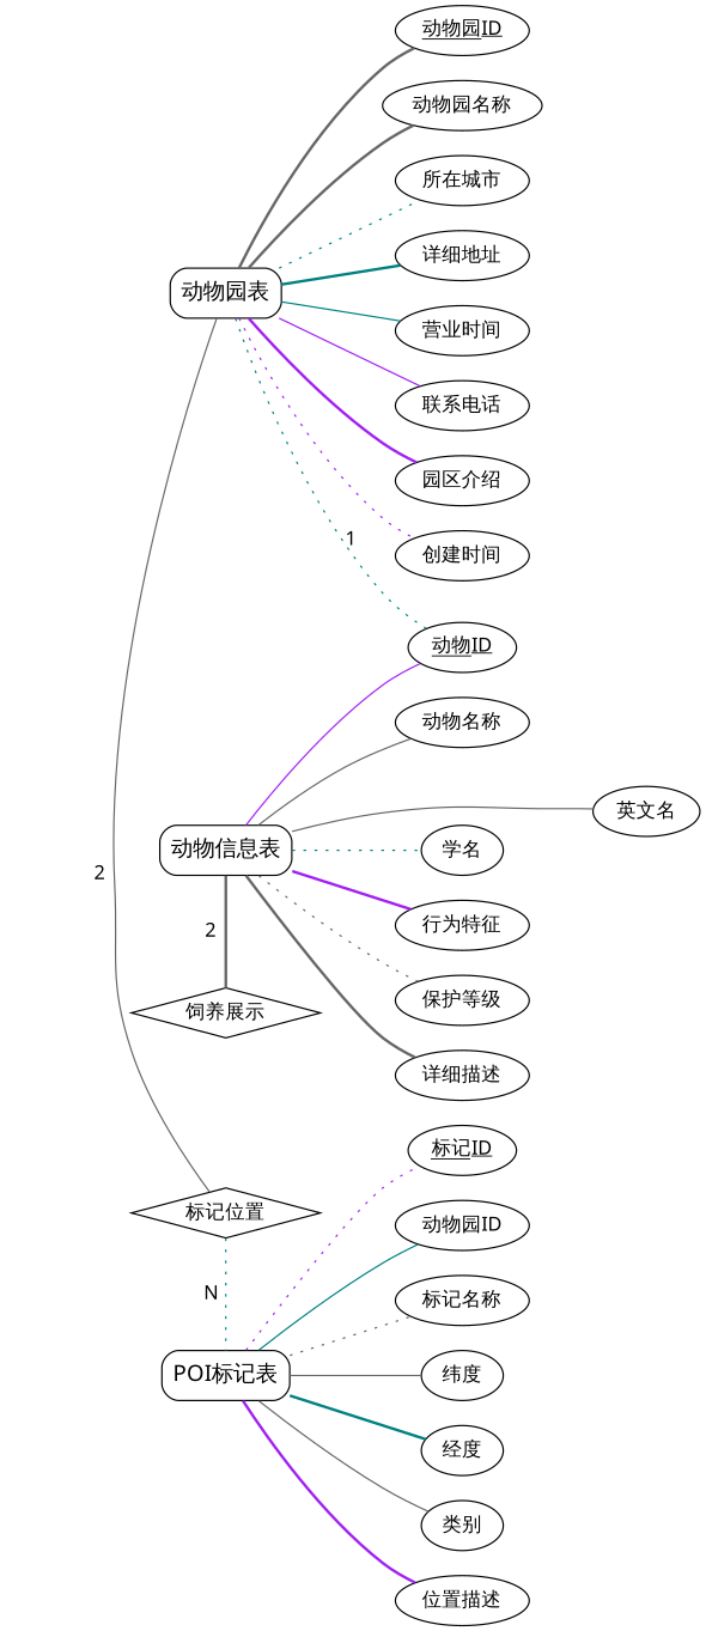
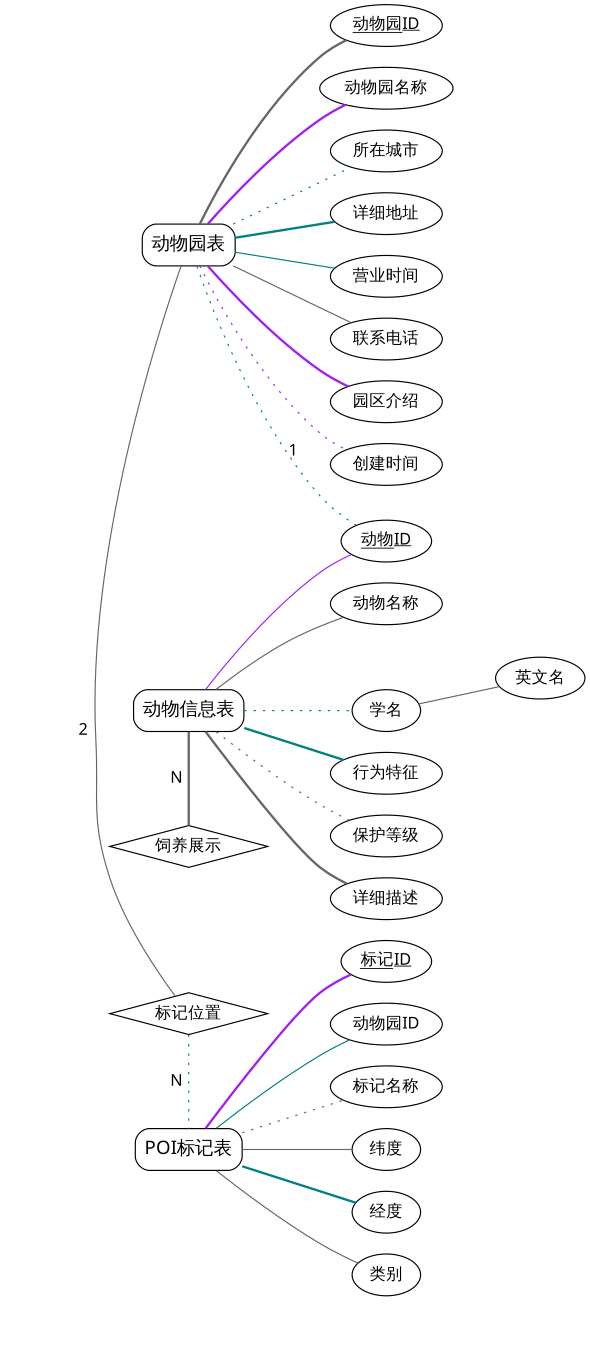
  digraph {
    rankdir=LR
    splines=spline
    node [fillcolor=white fontname="Microsoft YaHei" fontsize=14 shape=ellipse style=filled]
    edge [color=gray40 dir=none fontname="Microsoft YaHei" fontsize=14 style=bold]
    n1 [fontsize=16 label="动物园表" shape=box style="rounded,filled"]
    n2 [label=<<u>动物园ID</u>>]
    n3 [label="动物园名称"]
    n4 [label="所在城市"]
    n5 [label="详细地址"]
    n6 [label="营业时间"]
    n7 [label="联系电话"]
    n8 [label="园区介绍"]
    n9 [label="创建时间"]
    n10 [label="标记位置" shape=diamond]
    n11 [label=<<u>动物ID</u>>]
    n12 [fontsize=16 label="POI标记表" shape=box style="rounded,filled"]
    n13 [label="饲养展示" shape=diamond]
    n14 [fontsize=16 label="动物信息表" shape=box style="rounded,filled"]
    n15 [label=<<u>标记ID</u>>]
    n16 [label="动物园ID"]
    n17 [label="标记名称"]
    n18 [label="纬度"]
    n19 [label="经度"]
    n20 [label="类别"]
-   n21 [label="位置描述"]
    n22 [label="动物名称"]
    n23 [label="英文名"]
    n24 [label="学名"]
    n25 [label="行为特征"]
    n26 [label="保护等级"]
    n27 [label="详细描述"]
    n1 -> n2
-   n1 -> n3
+   n1 -> n3 [color=purple]
    n1 -> n4 [color=teal style=dotted]
    n1 -> n5 [color=teal]
    n1 -> n6 [color=teal style=solid]
-   n1 -> n7 [color=purple style=solid]
+   n1 -> n7 [style=solid]
    n1 -> n8 [color=purple]
    n1 -> n9 [color=purple style=dotted]
    n1 -> n10 [constraint=false label=2 style=solid]
    n1 -> n11 [color=teal constraint=false label=1 style=dotted]
    n10 -> n12 [color=teal constraint=false label=N style=dotted]
-   n12 -> n15 [color=purple style=dotted]
+   n12 -> n15 [color=purple]
    n12 -> n16 [color=teal style=solid]
    n12 -> n17 [style=dotted]
    n12 -> n18 [style=solid]
    n12 -> n19 [color=teal]
    n12 -> n20 [style=solid]
-   n12 -> n21 [color=purple]
-   n13 -> n14 [constraint=false label=2]
+   n13 -> n14 [constraint=false label=N]
    n14 -> n11 [color=purple style=solid]
    n14 -> n22 [style=solid]
-   n14 -> n23 [style=solid]
+   n24 -> n23 [style=solid]
    n14 -> n24 [color=teal style=dotted]
-   n14 -> n25 [color=purple]
+   n14 -> n25 [color=teal]
    n14 -> n26 [style=dotted]
    n14 -> n27
  }
